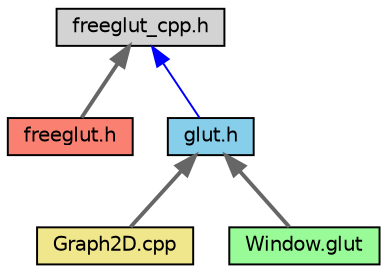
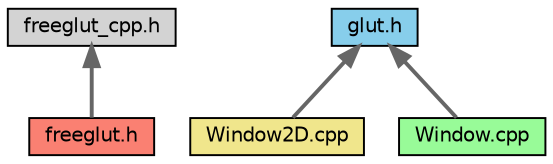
  digraph {
    node [color=black fontname=Helvetica fontsize=10 shape=record style=filled]
    edge [color=gray40 dir=back fontname=Helvetica fontsize=10 labelfontname=Helvetica labelfontsize=10 style=bold]
    n1 [fillcolor=lightgrey fontcolor=black height=0.2 label="freeglut_cpp.h" width=0.4]
    n2 [fillcolor=salmon height=0.2 label="freeglut.h" width=0.4]
    n3 [fillcolor=skyblue height=0.2 label="glut.h" width=0.4]
-   n4 [fillcolor=khaki height=0.2 label="Graph2D.cpp" width=0.4]
-   n5 [fillcolor=palegreen height=0.2 label="Window.glut" width=0.4]
+   n4 [fillcolor=khaki height=0.2 label="Window2D.cpp" width=0.4]
+   n5 [fillcolor=palegreen height=0.2 label="Window.cpp" width=0.4]
    n1 -> n2
-   n1 -> n3 [color=blue style=solid]
    n3 -> n4
    n3 -> n5
  }
